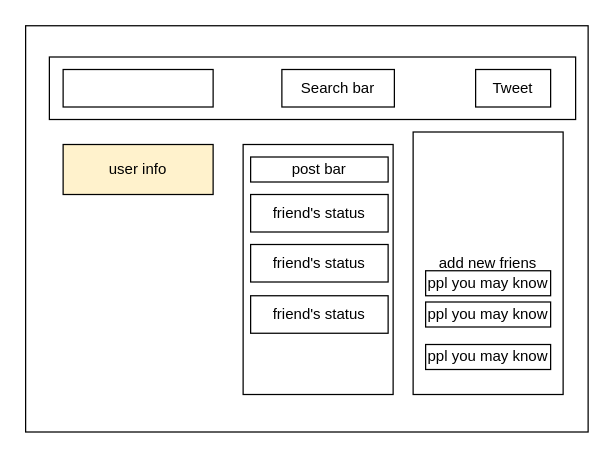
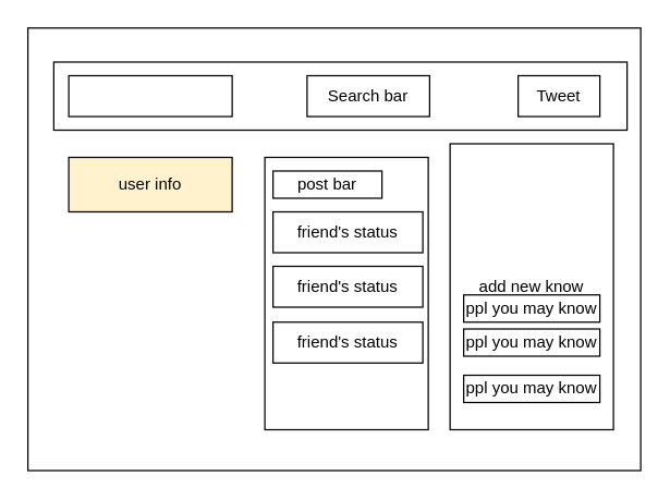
  <mxCell id="0" />
  <mxCell id="1" parent="0" />
  <mxCell id="2" value="" style="rounded=0;whiteSpace=wrap;html=1;" vertex="1" parent="1"><mxGeometry x="20" y="20" width="450" height="325" as="geometry" /></mxCell>
  <mxCell id="3" value="" style="rounded=0;whiteSpace=wrap;html=1;shadow=0;" vertex="1" parent="1"><mxGeometry x="39" y="45" width="421" height="50" as="geometry" /></mxCell>
  <mxCell id="4" value="" style="rounded=0;whiteSpace=wrap;html=1;" vertex="1" parent="1"><mxGeometry x="50" y="55" width="120" height="30" as="geometry" /></mxCell>
  <mxCell id="5" value="Search bar" style="rounded=0;whiteSpace=wrap;html=1;" vertex="1" parent="1"><mxGeometry x="225" y="55" width="90" height="30" as="geometry" /></mxCell>
  <mxCell id="6" value="user info" style="rounded=0;whiteSpace=wrap;html=1;fillColor=#fff2cc;" vertex="1" parent="1"><mxGeometry x="50" y="115" width="120" height="40" as="geometry" /></mxCell>
  <mxCell id="7" value="" style="rounded=0;whiteSpace=wrap;html=1;" vertex="1" parent="1"><mxGeometry x="194" y="115" width="120" height="200" as="geometry" /></mxCell>
- <mxCell id="8" value="add new friens" style="rounded=0;whiteSpace=wrap;html=1;" vertex="1" parent="1"><mxGeometry x="330" y="105" width="120" height="210" as="geometry" /></mxCell>
- <mxCell id="9" value="post bar" style="rounded=0;whiteSpace=wrap;html=1;" vertex="1" parent="1"><mxGeometry x="200" y="125" width="110" height="20" as="geometry" /></mxCell>
+ <mxCell id="8" value="add new know" style="rounded=0;whiteSpace=wrap;html=1;" vertex="1" parent="1"><mxGeometry x="330" y="105" width="120" height="210" as="geometry" /></mxCell>
+ <mxCell id="9" value="post bar" style="rounded=0;whiteSpace=wrap;html=1;" vertex="1" parent="1"><mxGeometry x="200" y="125" width="80" height="20" as="geometry" /></mxCell>
  <mxCell id="10" value="friend's status" style="rounded=0;whiteSpace=wrap;html=1;" vertex="1" parent="1"><mxGeometry x="200" y="155" width="110" height="30" as="geometry" /></mxCell>
  <mxCell id="11" value="friend's status" style="rounded=0;whiteSpace=wrap;html=1;" vertex="1" parent="1"><mxGeometry x="200" y="195" width="110" height="30" as="geometry" /></mxCell>
  <mxCell id="12" value="friend's status" style="rounded=0;whiteSpace=wrap;html=1;" vertex="1" parent="1"><mxGeometry x="200" y="236" width="110" height="30" as="geometry" /></mxCell>
  <mxCell id="13" value="ppl you may know" style="rounded=0;whiteSpace=wrap;html=1;" vertex="1" parent="1"><mxGeometry x="340" y="216" width="100" height="20" as="geometry" /></mxCell>
  <mxCell id="14" value="ppl you may know" style="rounded=0;whiteSpace=wrap;html=1;" vertex="1" parent="1"><mxGeometry x="340" y="241" width="100" height="20" as="geometry" /></mxCell>
  <mxCell id="15" value="ppl you may know" style="rounded=0;whiteSpace=wrap;html=1;" vertex="1" parent="1"><mxGeometry x="340" y="275" width="100" height="20" as="geometry" /></mxCell>
  <mxCell id="16" value="Tweet" style="rounded=0;whiteSpace=wrap;html=1;" vertex="1" parent="1"><mxGeometry x="380" y="55" width="60" height="30" as="geometry" /></mxCell>
